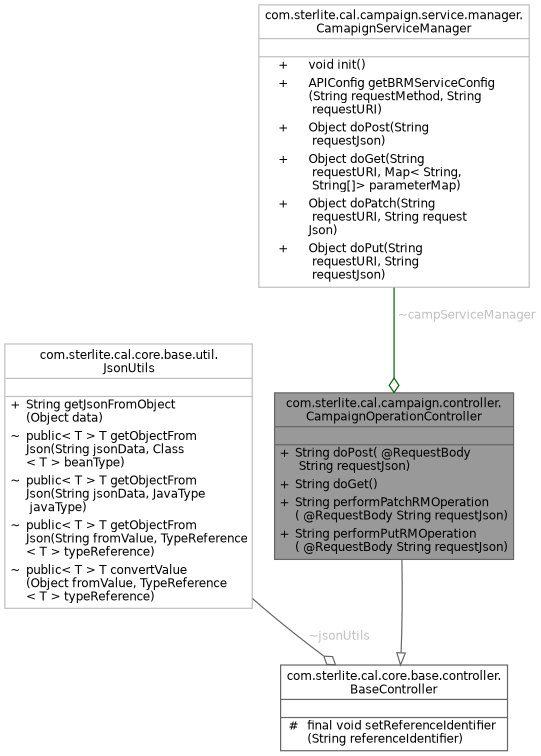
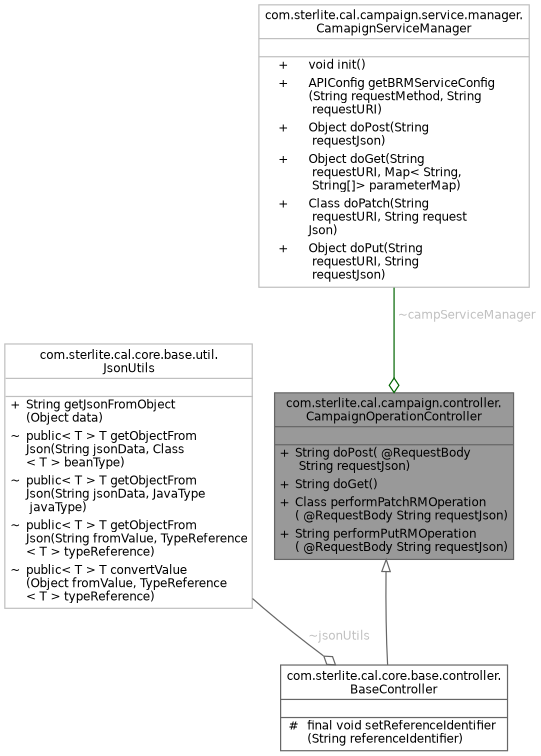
  digraph {
    node [color=gray40 fillcolor=white fontname=Helvetica fontsize=10 shape=plain style=filled]
    edge [color=gray40 fontname=Helvetica fontsize=10 labelfontname=Helvetica labelfontsize=10 style=solid arrowhead=odiamond fontcolor=grey]
-   n1 [fillcolor=grey60 fontcolor=black height=0.2 label=<<TABLE CELLBORDER="0" BORDER="1"><TR><TD COLSPAN="2" CELLPADDING="1" CELLSPACING="0">com.sterlite.cal.campaign.controller.<BR ALIGN="LEFT"/>CampaignOperationController</TD></TR> <HR/> <TR><TD COLSPAN="2" CELLPADDING="1" CELLSPACING="0">&nbsp;</TD></TR> <HR/> <TR><TD VALIGN="top" CELLPADDING="1" CELLSPACING="0">+</TD><TD VALIGN="top" ALIGN="LEFT" CELLPADDING="1" CELLSPACING="0">String doPost( @RequestBody<BR ALIGN="LEFT"/> String requestJson)<BR ALIGN="LEFT"/></TD></TR> <TR><TD VALIGN="top" CELLPADDING="1" CELLSPACING="0">+</TD><TD VALIGN="top" ALIGN="LEFT" CELLPADDING="1" CELLSPACING="0">String doGet()<BR ALIGN="LEFT"/></TD></TR> <TR><TD VALIGN="top" CELLPADDING="1" CELLSPACING="0">+</TD><TD VALIGN="top" ALIGN="LEFT" CELLPADDING="1" CELLSPACING="0">String performPatchRMOperation<BR ALIGN="LEFT"/>( @RequestBody String requestJson)<BR ALIGN="LEFT"/></TD></TR> <TR><TD VALIGN="top" CELLPADDING="1" CELLSPACING="0">+</TD><TD VALIGN="top" ALIGN="LEFT" CELLPADDING="1" CELLSPACING="0">String performPutRMOperation<BR ALIGN="LEFT"/>( @RequestBody String requestJson)<BR ALIGN="LEFT"/></TD></TR> </TABLE>> width=0.4]
+   n1 [fillcolor=grey60 fontcolor=black height=0.2 label=<<TABLE CELLBORDER="0" BORDER="1"><TR><TD COLSPAN="2" CELLPADDING="1" CELLSPACING="0">com.sterlite.cal.campaign.controller.<BR ALIGN="LEFT"/>CampaignOperationController</TD></TR> <HR/> <TR><TD COLSPAN="2" CELLPADDING="1" CELLSPACING="0">&nbsp;</TD></TR> <HR/> <TR><TD VALIGN="top" CELLPADDING="1" CELLSPACING="0">+</TD><TD VALIGN="top" ALIGN="LEFT" CELLPADDING="1" CELLSPACING="0">String doPost( @RequestBody<BR ALIGN="LEFT"/> String requestJson)<BR ALIGN="LEFT"/></TD></TR> <TR><TD VALIGN="top" CELLPADDING="1" CELLSPACING="0">+</TD><TD VALIGN="top" ALIGN="LEFT" CELLPADDING="1" CELLSPACING="0">String doGet()<BR ALIGN="LEFT"/></TD></TR> <TR><TD VALIGN="top" CELLPADDING="1" CELLSPACING="0">+</TD><TD VALIGN="top" ALIGN="LEFT" CELLPADDING="1" CELLSPACING="0">Class performPatchRMOperation<BR ALIGN="LEFT"/>( @RequestBody String requestJson)<BR ALIGN="LEFT"/></TD></TR> <TR><TD VALIGN="top" CELLPADDING="1" CELLSPACING="0">+</TD><TD VALIGN="top" ALIGN="LEFT" CELLPADDING="1" CELLSPACING="0">String performPutRMOperation<BR ALIGN="LEFT"/>( @RequestBody String requestJson)<BR ALIGN="LEFT"/></TD></TR> </TABLE>> width=0.4]
    n2 [height=0.2 label=<<TABLE CELLBORDER="0" BORDER="1"><TR><TD COLSPAN="2" CELLPADDING="1" CELLSPACING="0">com.sterlite.cal.core.base.controller.<BR ALIGN="LEFT"/>BaseController</TD></TR> <HR/> <TR><TD COLSPAN="2" CELLPADDING="1" CELLSPACING="0">&nbsp;</TD></TR> <HR/> <TR><TD VALIGN="top" CELLPADDING="1" CELLSPACING="0">#</TD><TD VALIGN="top" ALIGN="LEFT" CELLPADDING="1" CELLSPACING="0">final void setReferenceIdentifier<BR ALIGN="LEFT"/>(String referenceIdentifier)<BR ALIGN="LEFT"/></TD></TR> </TABLE>> width=0.4]
    n3 [color=grey75 height=0.2 label=<<TABLE CELLBORDER="0" BORDER="1"><TR><TD COLSPAN="2" CELLPADDING="1" CELLSPACING="0">com.sterlite.cal.core.base.util.<BR ALIGN="LEFT"/>JsonUtils</TD></TR> <HR/> <TR><TD COLSPAN="2" CELLPADDING="1" CELLSPACING="0">&nbsp;</TD></TR> <HR/> <TR><TD VALIGN="top" CELLPADDING="1" CELLSPACING="0">+</TD><TD VALIGN="top" ALIGN="LEFT" CELLPADDING="1" CELLSPACING="0">String getJsonFromObject<BR ALIGN="LEFT"/>(Object data)<BR ALIGN="LEFT"/></TD></TR> <TR><TD VALIGN="top" CELLPADDING="1" CELLSPACING="0">~</TD><TD VALIGN="top" ALIGN="LEFT" CELLPADDING="1" CELLSPACING="0">public&lt; T &gt; T getObjectFrom<BR ALIGN="LEFT"/>Json(String jsonData, Class<BR ALIGN="LEFT"/>&lt; T &gt; beanType)<BR ALIGN="LEFT"/></TD></TR> <TR><TD VALIGN="top" CELLPADDING="1" CELLSPACING="0">~</TD><TD VALIGN="top" ALIGN="LEFT" CELLPADDING="1" CELLSPACING="0">public&lt; T &gt; T getObjectFrom<BR ALIGN="LEFT"/>Json(String jsonData, JavaType<BR ALIGN="LEFT"/> javaType)<BR ALIGN="LEFT"/></TD></TR> <TR><TD VALIGN="top" CELLPADDING="1" CELLSPACING="0">~</TD><TD VALIGN="top" ALIGN="LEFT" CELLPADDING="1" CELLSPACING="0">public&lt; T &gt; T getObjectFrom<BR ALIGN="LEFT"/>Json(String fromValue, TypeReference<BR ALIGN="LEFT"/>&lt; T &gt; typeReference)<BR ALIGN="LEFT"/></TD></TR> <TR><TD VALIGN="top" CELLPADDING="1" CELLSPACING="0">~</TD><TD VALIGN="top" ALIGN="LEFT" CELLPADDING="1" CELLSPACING="0">public&lt; T &gt; T convertValue<BR ALIGN="LEFT"/>(Object fromValue, TypeReference<BR ALIGN="LEFT"/>&lt; T &gt; typeReference)<BR ALIGN="LEFT"/></TD></TR> </TABLE>> width=0.4]
-   n4 [color=grey75 height=0.2 label=<<TABLE CELLBORDER="0" BORDER="1"><TR><TD COLSPAN="2" CELLPADDING="1" CELLSPACING="0">com.sterlite.cal.campaign.service.manager.<BR ALIGN="LEFT"/>CamapignServiceManager</TD></TR> <HR/> <TR><TD COLSPAN="2" CELLPADDING="1" CELLSPACING="0">&nbsp;</TD></TR> <HR/> <TR><TD VALIGN="top" CELLPADDING="1" CELLSPACING="0">+</TD><TD VALIGN="top" ALIGN="LEFT" CELLPADDING="1" CELLSPACING="0">void init()<BR ALIGN="LEFT"/></TD></TR> <TR><TD VALIGN="top" CELLPADDING="1" CELLSPACING="0">+</TD><TD VALIGN="top" ALIGN="LEFT" CELLPADDING="1" CELLSPACING="0">APIConfig getBRMServiceConfig<BR ALIGN="LEFT"/>(String requestMethod, String<BR ALIGN="LEFT"/> requestURI)<BR ALIGN="LEFT"/></TD></TR> <TR><TD VALIGN="top" CELLPADDING="1" CELLSPACING="0">+</TD><TD VALIGN="top" ALIGN="LEFT" CELLPADDING="1" CELLSPACING="0">Object doPost(String<BR ALIGN="LEFT"/> requestJson)<BR ALIGN="LEFT"/></TD></TR> <TR><TD VALIGN="top" CELLPADDING="1" CELLSPACING="0">+</TD><TD VALIGN="top" ALIGN="LEFT" CELLPADDING="1" CELLSPACING="0">Object doGet(String<BR ALIGN="LEFT"/> requestURI, Map&lt; String,<BR ALIGN="LEFT"/> String[]&gt; parameterMap)<BR ALIGN="LEFT"/></TD></TR> <TR><TD VALIGN="top" CELLPADDING="1" CELLSPACING="0">+</TD><TD VALIGN="top" ALIGN="LEFT" CELLPADDING="1" CELLSPACING="0">Object doPatch(String<BR ALIGN="LEFT"/> requestURI, String request<BR ALIGN="LEFT"/>Json)<BR ALIGN="LEFT"/></TD></TR> <TR><TD VALIGN="top" CELLPADDING="1" CELLSPACING="0">+</TD><TD VALIGN="top" ALIGN="LEFT" CELLPADDING="1" CELLSPACING="0">Object doPut(String<BR ALIGN="LEFT"/> requestURI, String<BR ALIGN="LEFT"/> requestJson)<BR ALIGN="LEFT"/></TD></TR> </TABLE>> width=0.4]
-   n2 -> n1 [arrowtail=onormal dir=back arrowhead="" fontcolor=""]
+   n4 [color=grey75 height=0.2 label=<<TABLE CELLBORDER="0" BORDER="1"><TR><TD COLSPAN="2" CELLPADDING="1" CELLSPACING="0">com.sterlite.cal.campaign.service.manager.<BR ALIGN="LEFT"/>CamapignServiceManager</TD></TR> <HR/> <TR><TD COLSPAN="2" CELLPADDING="1" CELLSPACING="0">&nbsp;</TD></TR> <HR/> <TR><TD VALIGN="top" CELLPADDING="1" CELLSPACING="0">+</TD><TD VALIGN="top" ALIGN="LEFT" CELLPADDING="1" CELLSPACING="0">void init()<BR ALIGN="LEFT"/></TD></TR> <TR><TD VALIGN="top" CELLPADDING="1" CELLSPACING="0">+</TD><TD VALIGN="top" ALIGN="LEFT" CELLPADDING="1" CELLSPACING="0">APIConfig getBRMServiceConfig<BR ALIGN="LEFT"/>(String requestMethod, String<BR ALIGN="LEFT"/> requestURI)<BR ALIGN="LEFT"/></TD></TR> <TR><TD VALIGN="top" CELLPADDING="1" CELLSPACING="0">+</TD><TD VALIGN="top" ALIGN="LEFT" CELLPADDING="1" CELLSPACING="0">Object doPost(String<BR ALIGN="LEFT"/> requestJson)<BR ALIGN="LEFT"/></TD></TR> <TR><TD VALIGN="top" CELLPADDING="1" CELLSPACING="0">+</TD><TD VALIGN="top" ALIGN="LEFT" CELLPADDING="1" CELLSPACING="0">Object doGet(String<BR ALIGN="LEFT"/> requestURI, Map&lt; String,<BR ALIGN="LEFT"/> String[]&gt; parameterMap)<BR ALIGN="LEFT"/></TD></TR> <TR><TD VALIGN="top" CELLPADDING="1" CELLSPACING="0">+</TD><TD VALIGN="top" ALIGN="LEFT" CELLPADDING="1" CELLSPACING="0">Class doPatch(String<BR ALIGN="LEFT"/> requestURI, String request<BR ALIGN="LEFT"/>Json)<BR ALIGN="LEFT"/></TD></TR> <TR><TD VALIGN="top" CELLPADDING="1" CELLSPACING="0">+</TD><TD VALIGN="top" ALIGN="LEFT" CELLPADDING="1" CELLSPACING="0">Object doPut(String<BR ALIGN="LEFT"/> requestURI, String<BR ALIGN="LEFT"/> requestJson)<BR ALIGN="LEFT"/></TD></TR> </TABLE>> width=0.4]
+   n1 -> n2 [arrowtail=onormal dir=back arrowhead="" fontcolor=""]
    n3 -> n2 [label=" ~jsonUtils"]
    n4 -> n1 [color=darkgreen label=" ~campServiceManager"]
  }
